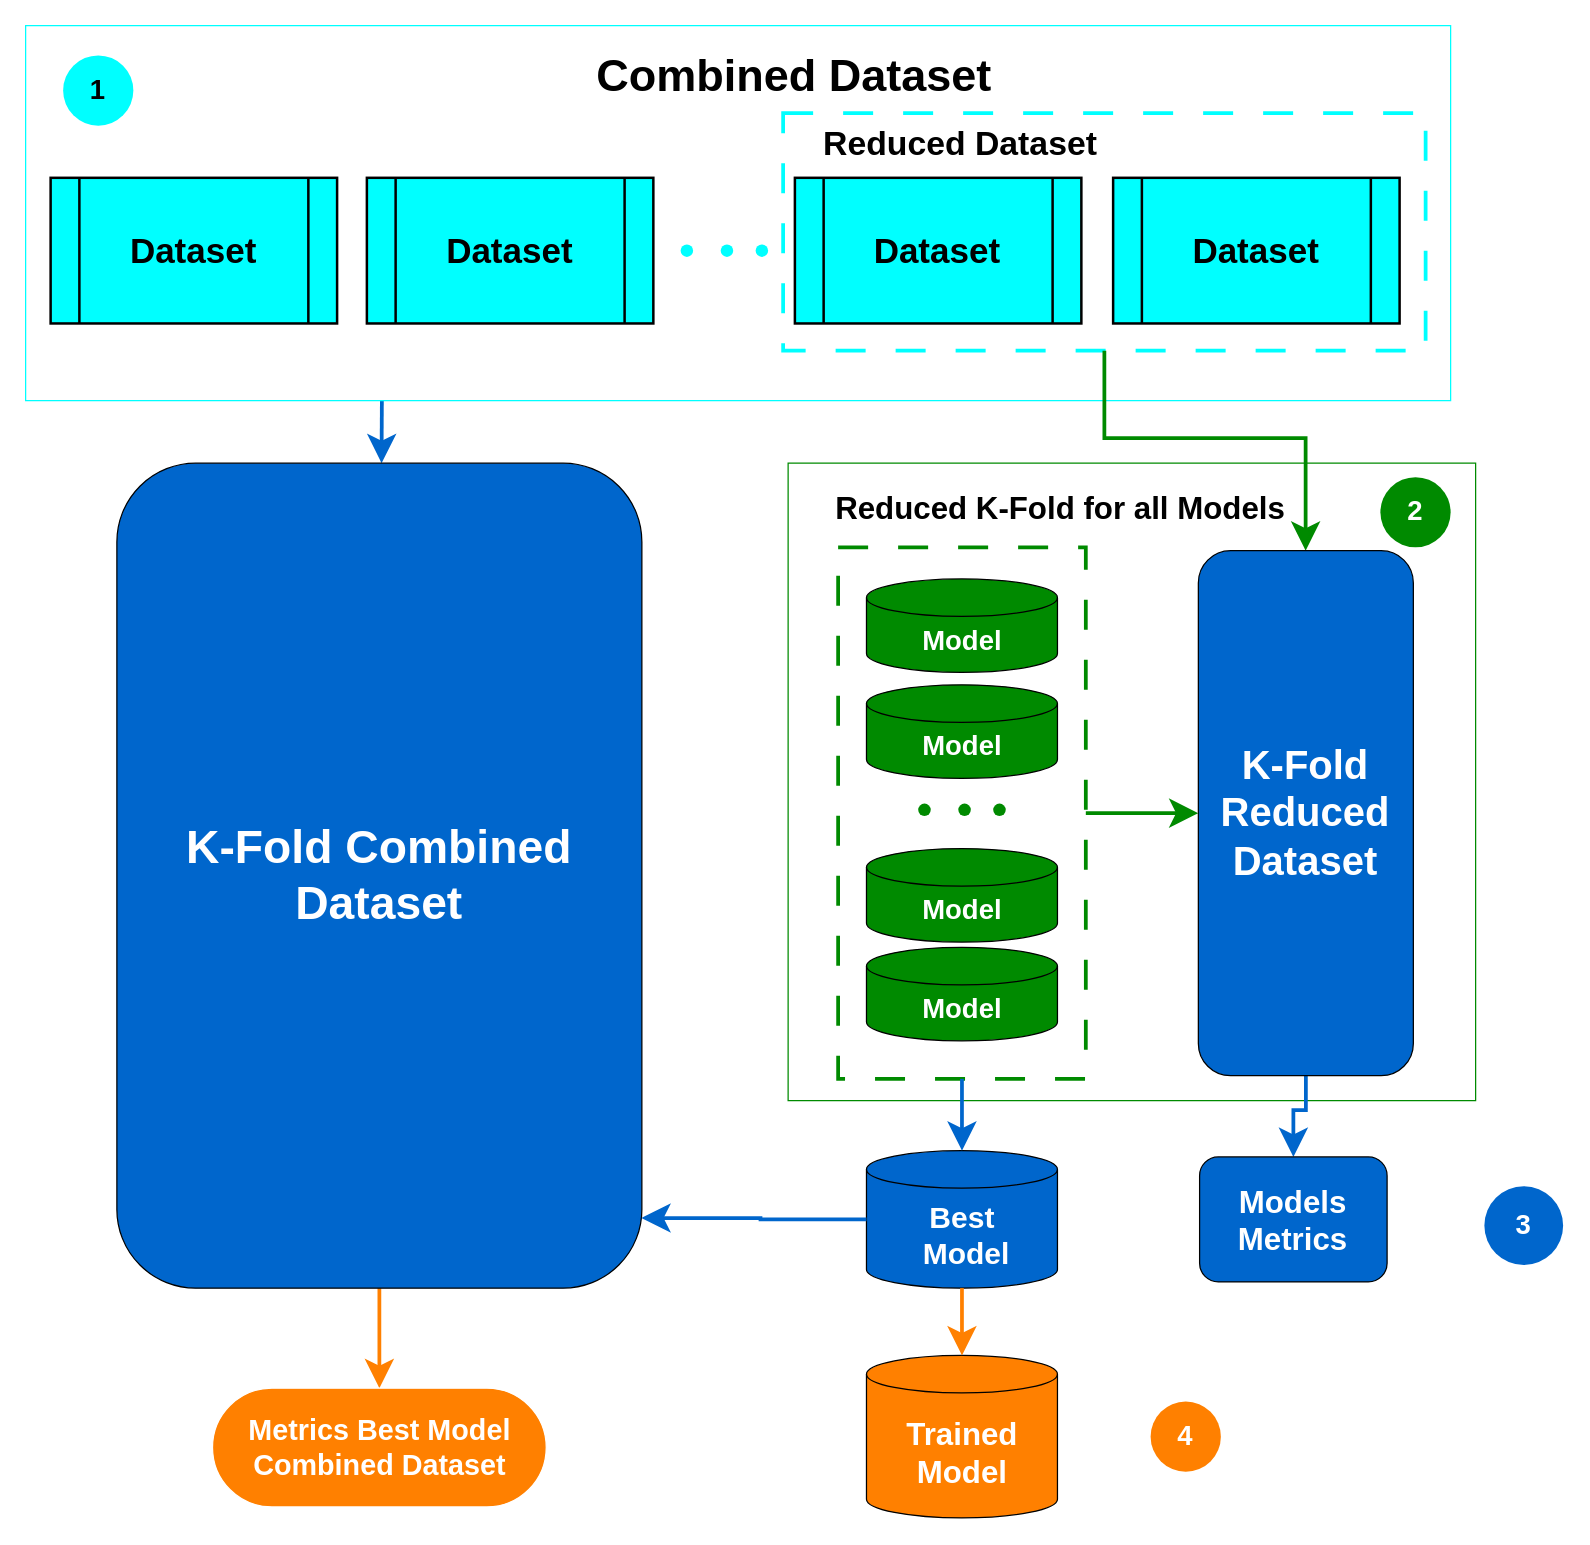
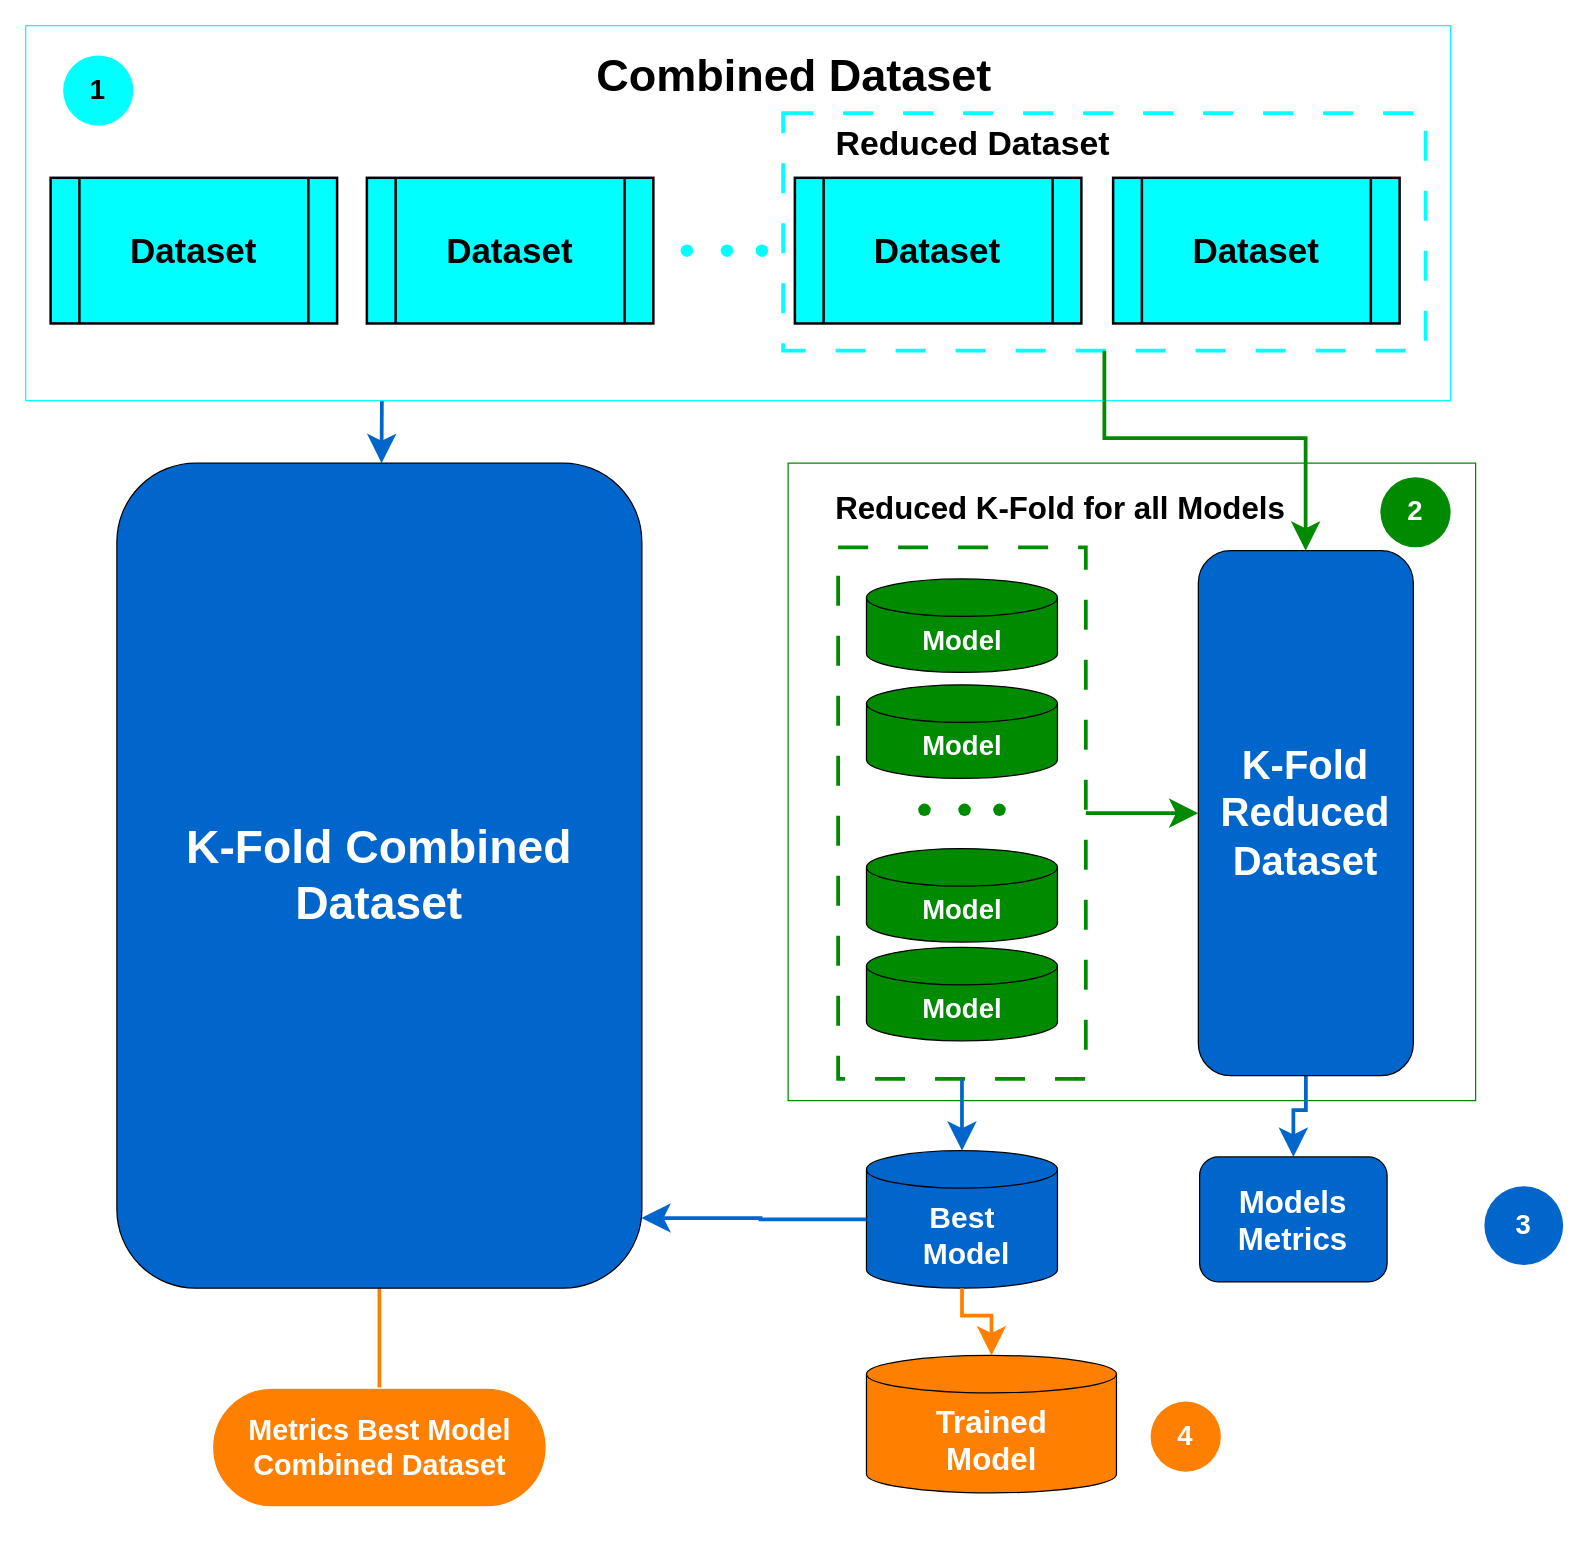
  <mxCell id="0" />
  <mxCell id="1" parent="0" />
  <mxCell id="2" value="" style="rounded=0;whiteSpace=wrap;html=1;strokeColor=light-dark(#008a00, #ededed);" vertex="1" parent="1"><mxGeometry x="630" y="370" width="550" height="510" as="geometry" /></mxCell>
  <mxCell id="3" style="rounded=0;orthogonalLoop=1;jettySize=auto;html=1;exitX=0.25;exitY=1;exitDx=0;exitDy=0;strokeWidth=3;endSize=14;startSize=14;strokeColor=light-dark(#0066cc, #ededed);" edge="1" parent="1" source="4" target="36"><mxGeometry relative="1" as="geometry" /></mxCell>
  <mxCell id="4" value="" style="rounded=0;whiteSpace=wrap;html=1;strokeColor=light-dark(#00ffff, #ededed);" vertex="1" parent="1"><mxGeometry x="20" y="20" width="1140" height="300" as="geometry" /></mxCell>
  <mxCell id="5" value="&lt;font style=&quot;font-size: 28px;&quot;&gt;&lt;b style=&quot;&quot;&gt;Dataset&lt;/b&gt;&lt;/font&gt;" style="shape=process;whiteSpace=wrap;html=1;backgroundOutline=1;fillColor=#00FFFF;strokeWidth=2;" vertex="1" parent="1"><mxGeometry x="40" y="141.745" width="229.18" height="116.515" as="geometry" /></mxCell>
  <mxCell id="6" value="" style="rounded=0;whiteSpace=wrap;html=1;fillColor=none;strokeWidth=3;dashed=1;dashPattern=8 8;strokeColor=light-dark(#00ffff, #ededed);" vertex="1" parent="1"><mxGeometry x="626" y="90" width="514" height="190" as="geometry" /></mxCell>
  <mxCell id="7" value="&lt;font style=&quot;font-size: 28px;&quot;&gt;&lt;b style=&quot;&quot;&gt;Dataset&lt;/b&gt;&lt;/font&gt;" style="shape=process;whiteSpace=wrap;html=1;backgroundOutline=1;fillColor=#00FFFF;strokeWidth=2;" vertex="1" parent="1"><mxGeometry x="890" y="141.745" width="229.18" height="116.515" as="geometry" /></mxCell>
  <mxCell id="8" value="" style="ellipse;whiteSpace=wrap;html=1;aspect=fixed;strokeColor=none;fillColor=light-dark(#00ffff, #ededed);" vertex="1" parent="1"><mxGeometry x="576.07" y="195" width="10" height="10" as="geometry" /></mxCell>
  <mxCell id="9" value="" style="ellipse;whiteSpace=wrap;html=1;aspect=fixed;strokeColor=none;fillColor=light-dark(#00ffff, #ededed);" vertex="1" parent="1"><mxGeometry x="604" y="195" width="10" height="10" as="geometry" /></mxCell>
  <mxCell id="10" value="" style="ellipse;whiteSpace=wrap;html=1;aspect=fixed;strokeColor=none;fillColor=light-dark(#00ffff, #ededed);" vertex="1" parent="1"><mxGeometry x="544" y="195" width="10" height="10" as="geometry" /></mxCell>
  <mxCell id="11" value="&lt;font style=&quot;font-size: 36px;&quot;&gt;&lt;b style=&quot;&quot;&gt;Combined Dataset&lt;/b&gt;&lt;/font&gt;" style="text;html=1;align=center;verticalAlign=middle;whiteSpace=wrap;rounded=0;fontColor=#000000;" vertex="1" parent="1"><mxGeometry x="395" y="43.82" width="480" height="33" as="geometry" /></mxCell>
  <mxCell id="12" value="&lt;font style=&quot;font-size: 28px;&quot;&gt;&lt;b style=&quot;&quot;&gt;Dataset&lt;/b&gt;&lt;/font&gt;" style="shape=process;whiteSpace=wrap;html=1;backgroundOutline=1;fillColor=#00FFFF;strokeWidth=2;" vertex="1" parent="1"><mxGeometry x="293" y="141.745" width="229.18" height="116.515" as="geometry" /></mxCell>
  <mxCell id="13" value="&lt;font style=&quot;font-size: 28px;&quot;&gt;&lt;b style=&quot;&quot;&gt;Dataset&lt;/b&gt;&lt;/font&gt;" style="shape=process;whiteSpace=wrap;html=1;backgroundOutline=1;fillColor=#00FFFF;strokeWidth=2;" vertex="1" parent="1"><mxGeometry x="635.41" y="141.745" width="229.18" height="116.515" as="geometry" /></mxCell>
  <mxCell id="14" style="edgeStyle=orthogonalEdgeStyle;rounded=0;orthogonalLoop=1;jettySize=auto;html=1;strokeWidth=3;endSize=14;startSize=14;strokeColor=light-dark(#008a00, #ededed);" edge="1" parent="1" source="6" target="18"><mxGeometry relative="1" as="geometry"><Array as="points"><mxPoint x="883" y="350" /><mxPoint x="1044" y="350" /></Array></mxGeometry></mxCell>
- <mxCell id="15" value="&lt;b style=&quot;&quot;&gt;&lt;font style=&quot;font-size: 27px;&quot;&gt;Reduced Dataset&lt;/font&gt;&lt;/b&gt;" style="text;html=1;align=center;verticalAlign=middle;whiteSpace=wrap;rounded=0;" vertex="1" parent="1"><mxGeometry x="630" y="100" width="276" height="30" as="geometry" /></mxCell>
+ <mxCell id="15" value="&lt;b style=&quot;&quot;&gt;&lt;font style=&quot;font-size: 27px;&quot;&gt;Reduced Dataset&lt;/font&gt;&lt;/b&gt;" style="text;html=1;align=center;verticalAlign=middle;whiteSpace=wrap;rounded=0;" vertex="1" parent="1"><mxGeometry x="640" y="100" width="276" height="30" as="geometry" /></mxCell>
  <mxCell id="16" value="&lt;font style=&quot;font-size: 22px; color: rgb(0, 0, 0);&quot;&gt;1&lt;/font&gt;" style="ellipse;whiteSpace=wrap;html=1;aspect=fixed;rotation=0;gradientColor=none;strokeColor=none;gradientDirection=east;fillColor=light-dark(#00ffff, #da83ff);rounded=0;pointerEvents=0;fontFamily=Helvetica;fontSize=16;fontColor=#FFFFFF;spacingTop=4;spacingBottom=4;spacingLeft=4;spacingRight=4;points=[];fontStyle=1" vertex="1" parent="1"><mxGeometry x="49.999" y="43.816" width="56.186" height="56.186" as="geometry" /></mxCell>
  <mxCell id="17" style="edgeStyle=orthogonalEdgeStyle;rounded=0;orthogonalLoop=1;jettySize=auto;html=1;strokeWidth=3;endSize=14;startSize=14;strokeColor=light-dark(#0066cc, #ededed);" edge="1" parent="1" source="18" target="29"><mxGeometry relative="1" as="geometry" /></mxCell>
  <mxCell id="18" value="&lt;b&gt;&lt;font style=&quot;color: rgb(255, 255, 255); font-size: 32px;&quot;&gt;K-Fold&lt;/font&gt;&lt;/b&gt;&lt;div&gt;&lt;b&gt;&lt;font style=&quot;color: rgb(255, 255, 255); font-size: 32px;&quot;&gt;Reduced Dataset&lt;/font&gt;&lt;/b&gt;&lt;/div&gt;" style="rounded=1;whiteSpace=wrap;html=1;fillColor=#0066cc;strokeColor=#000000;fontColor=#ffffff;" vertex="1" parent="1"><mxGeometry x="958.18" y="440.01" width="172" height="420" as="geometry" /></mxCell>
  <mxCell id="19" value="" style="group" vertex="1" connectable="0" parent="1"><mxGeometry x="670" y="437.39" width="198.15" height="488.38" as="geometry" /></mxCell>
  <mxCell id="20" value="" style="rounded=0;whiteSpace=wrap;html=1;dashed=1;dashPattern=8 8;strokeWidth=3;strokeColor=light-dark(#008a00, #ededed);" vertex="1" parent="19"><mxGeometry width="198.15" height="425.23" as="geometry" /></mxCell>
  <mxCell id="21" value="&lt;font style=&quot;font-size: 22px;&quot; color=&quot;#ffffff&quot;&gt;&lt;b&gt;Model&lt;/b&gt;&lt;/font&gt;" style="shape=cylinder3;whiteSpace=wrap;html=1;boundedLbl=1;backgroundOutline=1;size=15;fillColor=light-dark(#008a00, #56aeff);" vertex="1" parent="19"><mxGeometry x="22.68" y="25.23" width="152.79" height="74.77" as="geometry" /></mxCell>
  <mxCell id="22" value="&lt;font style=&quot;font-size: 22px;&quot; color=&quot;#ffffff&quot;&gt;&lt;b&gt;Model&lt;/b&gt;&lt;/font&gt;" style="shape=cylinder3;whiteSpace=wrap;html=1;boundedLbl=1;backgroundOutline=1;size=15;fillColor=light-dark(#008a00, #56aeff);" vertex="1" parent="19"><mxGeometry x="22.68" y="320" width="152.79" height="74.77" as="geometry" /></mxCell>
  <mxCell id="23" value="&lt;font style=&quot;font-size: 22px;&quot; color=&quot;#ffffff&quot;&gt;&lt;b&gt;Model&lt;/b&gt;&lt;/font&gt;" style="shape=cylinder3;whiteSpace=wrap;html=1;boundedLbl=1;backgroundOutline=1;size=15;fillColor=light-dark(#008a00, #56aeff);" vertex="1" parent="19"><mxGeometry x="22.68" y="110" width="152.79" height="74.77" as="geometry" /></mxCell>
  <mxCell id="24" value="&lt;font style=&quot;font-size: 22px;&quot; color=&quot;#ffffff&quot;&gt;&lt;b&gt;Model&lt;/b&gt;&lt;/font&gt;" style="shape=cylinder3;whiteSpace=wrap;html=1;boundedLbl=1;backgroundOutline=1;size=15;fillColor=light-dark(#008a00, #56aeff);" vertex="1" parent="19"><mxGeometry x="22.68" y="241" width="152.79" height="74.77" as="geometry" /></mxCell>
  <mxCell id="25" value="" style="ellipse;whiteSpace=wrap;html=1;aspect=fixed;strokeColor=none;fillColor=light-dark(#008a00, #ededed);" vertex="1" parent="19"><mxGeometry x="96.15" y="205" width="10" height="10" as="geometry" /></mxCell>
  <mxCell id="26" value="" style="ellipse;whiteSpace=wrap;html=1;aspect=fixed;strokeColor=none;fillColor=light-dark(#008a00, #ededed);" vertex="1" parent="19"><mxGeometry x="124.08" y="205" width="10" height="10" as="geometry" /></mxCell>
  <mxCell id="27" value="" style="ellipse;whiteSpace=wrap;html=1;aspect=fixed;strokeColor=none;fillColor=light-dark(#008a00, #ededed);" vertex="1" parent="19"><mxGeometry x="64.08" y="205" width="10" height="10" as="geometry" /></mxCell>
  <mxCell id="28" value="&lt;font style=&quot;font-size: 25px;&quot;&gt;Reduced K-Fold for all Models&lt;/font&gt;" style="text;html=1;align=center;verticalAlign=middle;whiteSpace=wrap;rounded=0;fontStyle=1" vertex="1" parent="1"><mxGeometry x="660" y="390" width="376" height="30" as="geometry" /></mxCell>
  <mxCell id="29" value="&lt;font style=&quot;font-size: 25px;&quot;&gt;&lt;b style=&quot;&quot;&gt;Models Metrics&lt;/b&gt;&lt;/font&gt;" style="rounded=1;whiteSpace=wrap;html=1;fillColor=light-dark(#0066cc, #ededed);fontColor=light-dark(#ffffff, #ededed);" vertex="1" parent="1"><mxGeometry x="959.18" y="925" width="150" height="100" as="geometry" /></mxCell>
  <mxCell id="30" value="&lt;font style=&quot;font-size: 24px;&quot; color=&quot;#ffffff&quot;&gt;&lt;b style=&quot;&quot;&gt;Best&lt;/b&gt;&lt;/font&gt;&lt;div&gt;&lt;font style=&quot;font-size: 24px;&quot; color=&quot;#ffffff&quot;&gt;&lt;b style=&quot;&quot;&gt;&amp;nbsp;Model&lt;/b&gt;&lt;/font&gt;&lt;/div&gt;" style="shape=cylinder3;whiteSpace=wrap;html=1;boundedLbl=1;backgroundOutline=1;size=15;fillColor=#0066CC;" vertex="1" parent="1"><mxGeometry x="692.68" y="920" width="152.79" height="110" as="geometry" /></mxCell>
  <mxCell id="31" style="edgeStyle=orthogonalEdgeStyle;rounded=0;orthogonalLoop=1;jettySize=auto;html=1;entryX=0.5;entryY=0;entryDx=0;entryDy=0;entryPerimeter=0;strokeWidth=3;endSize=14;startSize=14;strokeColor=light-dark(#0066cc, #ededed);" edge="1" parent="1" source="20" target="30"><mxGeometry relative="1" as="geometry" /></mxCell>
  <mxCell id="32" style="edgeStyle=orthogonalEdgeStyle;rounded=0;orthogonalLoop=1;jettySize=auto;html=1;entryX=0;entryY=0.5;entryDx=0;entryDy=0;strokeWidth=3;endSize=14;startSize=14;strokeColor=light-dark(#008a00, #ededed);exitX=1;exitY=0.5;exitDx=0;exitDy=0;" edge="1" parent="1" source="20" target="18"><mxGeometry relative="1" as="geometry"><mxPoint x="870" y="647" as="sourcePoint" /></mxGeometry></mxCell>
  <mxCell id="33" value="&lt;span style=&quot;font-size: 22px;&quot;&gt;3&lt;/span&gt;" style="ellipse;whiteSpace=wrap;html=1;aspect=fixed;rotation=0;gradientColor=none;strokeColor=none;gradientDirection=east;fillColor=light-dark(#0066cc, #56aeff);rounded=0;pointerEvents=0;fontFamily=Helvetica;fontSize=16;fontColor=#FFFFFF;spacingTop=4;spacingBottom=4;spacingLeft=4;spacingRight=4;points=[];fontStyle=1" vertex="1" parent="1"><mxGeometry x="1187.011" y="948.512" width="62.985" height="62.985" as="geometry" /></mxCell>
  <mxCell id="34" value="&lt;font style=&quot;font-size: 22px;&quot;&gt;2&lt;/font&gt;" style="ellipse;whiteSpace=wrap;html=1;aspect=fixed;rotation=0;gradientColor=none;strokeColor=none;gradientDirection=east;fillColor=light-dark(#008a00, #da83ff);rounded=0;pointerEvents=0;fontFamily=Helvetica;fontSize=16;fontColor=#FFFFFF;spacingTop=4;spacingBottom=4;spacingLeft=4;spacingRight=4;points=[];fontStyle=1" vertex="1" parent="1"><mxGeometry x="1103.819" y="381.206" width="56.186" height="56.186" as="geometry" /></mxCell>
- <mxCell id="35" style="edgeStyle=orthogonalEdgeStyle;rounded=0;orthogonalLoop=1;jettySize=auto;html=1;strokeWidth=3;endSize=14;startSize=14;strokeColor=light-dark(#ff8000, #ededed);" edge="1" parent="1" source="36" target="38"><mxGeometry relative="1" as="geometry" /></mxCell>
+ <mxCell id="35" style="edgeStyle=orthogonalEdgeStyle;rounded=0;orthogonalLoop=1;jettySize=auto;html=1;strokeWidth=3;endSize=14;startSize=14;strokeColor=light-dark(#ff8000, #ededed);endArrow=none;" edge="1" parent="1" source="36" target="38"><mxGeometry relative="1" as="geometry" /></mxCell>
  <mxCell id="36" value="&lt;b&gt;&lt;font style=&quot;color: rgb(255, 255, 255); font-size: 37px;&quot;&gt;K-Fold Combined&lt;/font&gt;&lt;/b&gt;&lt;div&gt;&lt;b&gt;&lt;font style=&quot;color: rgb(255, 255, 255); font-size: 37px;&quot;&gt;Dataset&lt;/font&gt;&lt;/b&gt;&lt;/div&gt;" style="rounded=1;whiteSpace=wrap;html=1;fillColor=light-dark(#0066cc, #43ba43);strokeColor=#000000;fontColor=#ffffff;" vertex="1" parent="1"><mxGeometry x="93" y="370" width="420" height="660" as="geometry" /></mxCell>
  <mxCell id="37" style="edgeStyle=orthogonalEdgeStyle;rounded=0;orthogonalLoop=1;jettySize=auto;html=1;entryX=0.999;entryY=0.915;entryDx=0;entryDy=0;entryPerimeter=0;strokeWidth=3;endSize=14;startSize=14;strokeColor=light-dark(#0066cc, #ededed);" edge="1" parent="1" source="30" target="36"><mxGeometry relative="1" as="geometry" /></mxCell>
  <mxCell id="38" value="&lt;b style=&quot;color: rgb(255, 255, 255);&quot;&gt;&lt;font style=&quot;font-size: 23px;&quot;&gt;Metrics Best Model Combined Dataset&lt;/font&gt;&lt;/b&gt;" style="rounded=1;whiteSpace=wrap;html=1;fillColor=light-dark(#ff8000, #e96b12);fontColor=#000000;strokeColor=light-dark(#ffffff, #ff9164);arcSize=50;" parent="1" vertex="1"><mxGeometry x="169.5" y="1110" width="267" height="95" as="geometry" /></mxCell>
- <mxCell id="39" value="&lt;font style=&quot;font-size: 25px;&quot; color=&quot;#ffffff&quot;&gt;&lt;b style=&quot;&quot;&gt;Trained&lt;/b&gt;&lt;/font&gt;&lt;div&gt;&lt;font style=&quot;font-size: 25px;&quot; color=&quot;#ffffff&quot;&gt;&lt;b style=&quot;&quot;&gt;Model&lt;/b&gt;&lt;/font&gt;&lt;/div&gt;" style="shape=cylinder3;whiteSpace=wrap;html=1;boundedLbl=1;backgroundOutline=1;size=15;fillColor=light-dark(#ff8000, #56aeff);" vertex="1" parent="1"><mxGeometry x="692.68" y="1083.8" width="152.79" height="130" as="geometry" /></mxCell>
+ <mxCell id="39" value="&lt;font style=&quot;font-size: 25px;&quot; color=&quot;#ffffff&quot;&gt;&lt;b style=&quot;&quot;&gt;Trained&lt;/b&gt;&lt;/font&gt;&lt;div&gt;&lt;font style=&quot;font-size: 25px;&quot; color=&quot;#ffffff&quot;&gt;&lt;b style=&quot;&quot;&gt;Model&lt;/b&gt;&lt;/font&gt;&lt;/div&gt;" style="shape=cylinder3;whiteSpace=wrap;html=1;boundedLbl=1;backgroundOutline=1;size=15;fillColor=light-dark(#ff8000, #56aeff);" vertex="1" parent="1"><mxGeometry x="692.68" y="1083.8" width="200" height="110" as="geometry" /></mxCell>
  <mxCell id="40" style="edgeStyle=orthogonalEdgeStyle;rounded=0;orthogonalLoop=1;jettySize=auto;html=1;entryX=0.5;entryY=0;entryDx=0;entryDy=0;entryPerimeter=0;strokeWidth=3;endSize=14;startSize=14;strokeColor=light-dark(#ff8000, #ededed);" edge="1" parent="1" source="30" target="39"><mxGeometry relative="1" as="geometry" /></mxCell>
  <mxCell id="41" value="&lt;font style=&quot;font-size: 22px;&quot;&gt;4&lt;/font&gt;" style="ellipse;whiteSpace=wrap;html=1;aspect=fixed;rotation=0;gradientColor=none;strokeColor=none;gradientDirection=east;fillColor=#FF8000;rounded=0;pointerEvents=0;fontFamily=Helvetica;fontSize=16;fontColor=#FFFFFF;spacingTop=4;spacingBottom=4;spacingLeft=4;spacingRight=4;points=[];fontStyle=1" vertex="1" parent="1"><mxGeometry x="919.998" y="1120.702" width="56.186" height="56.186" as="geometry" /></mxCell>
